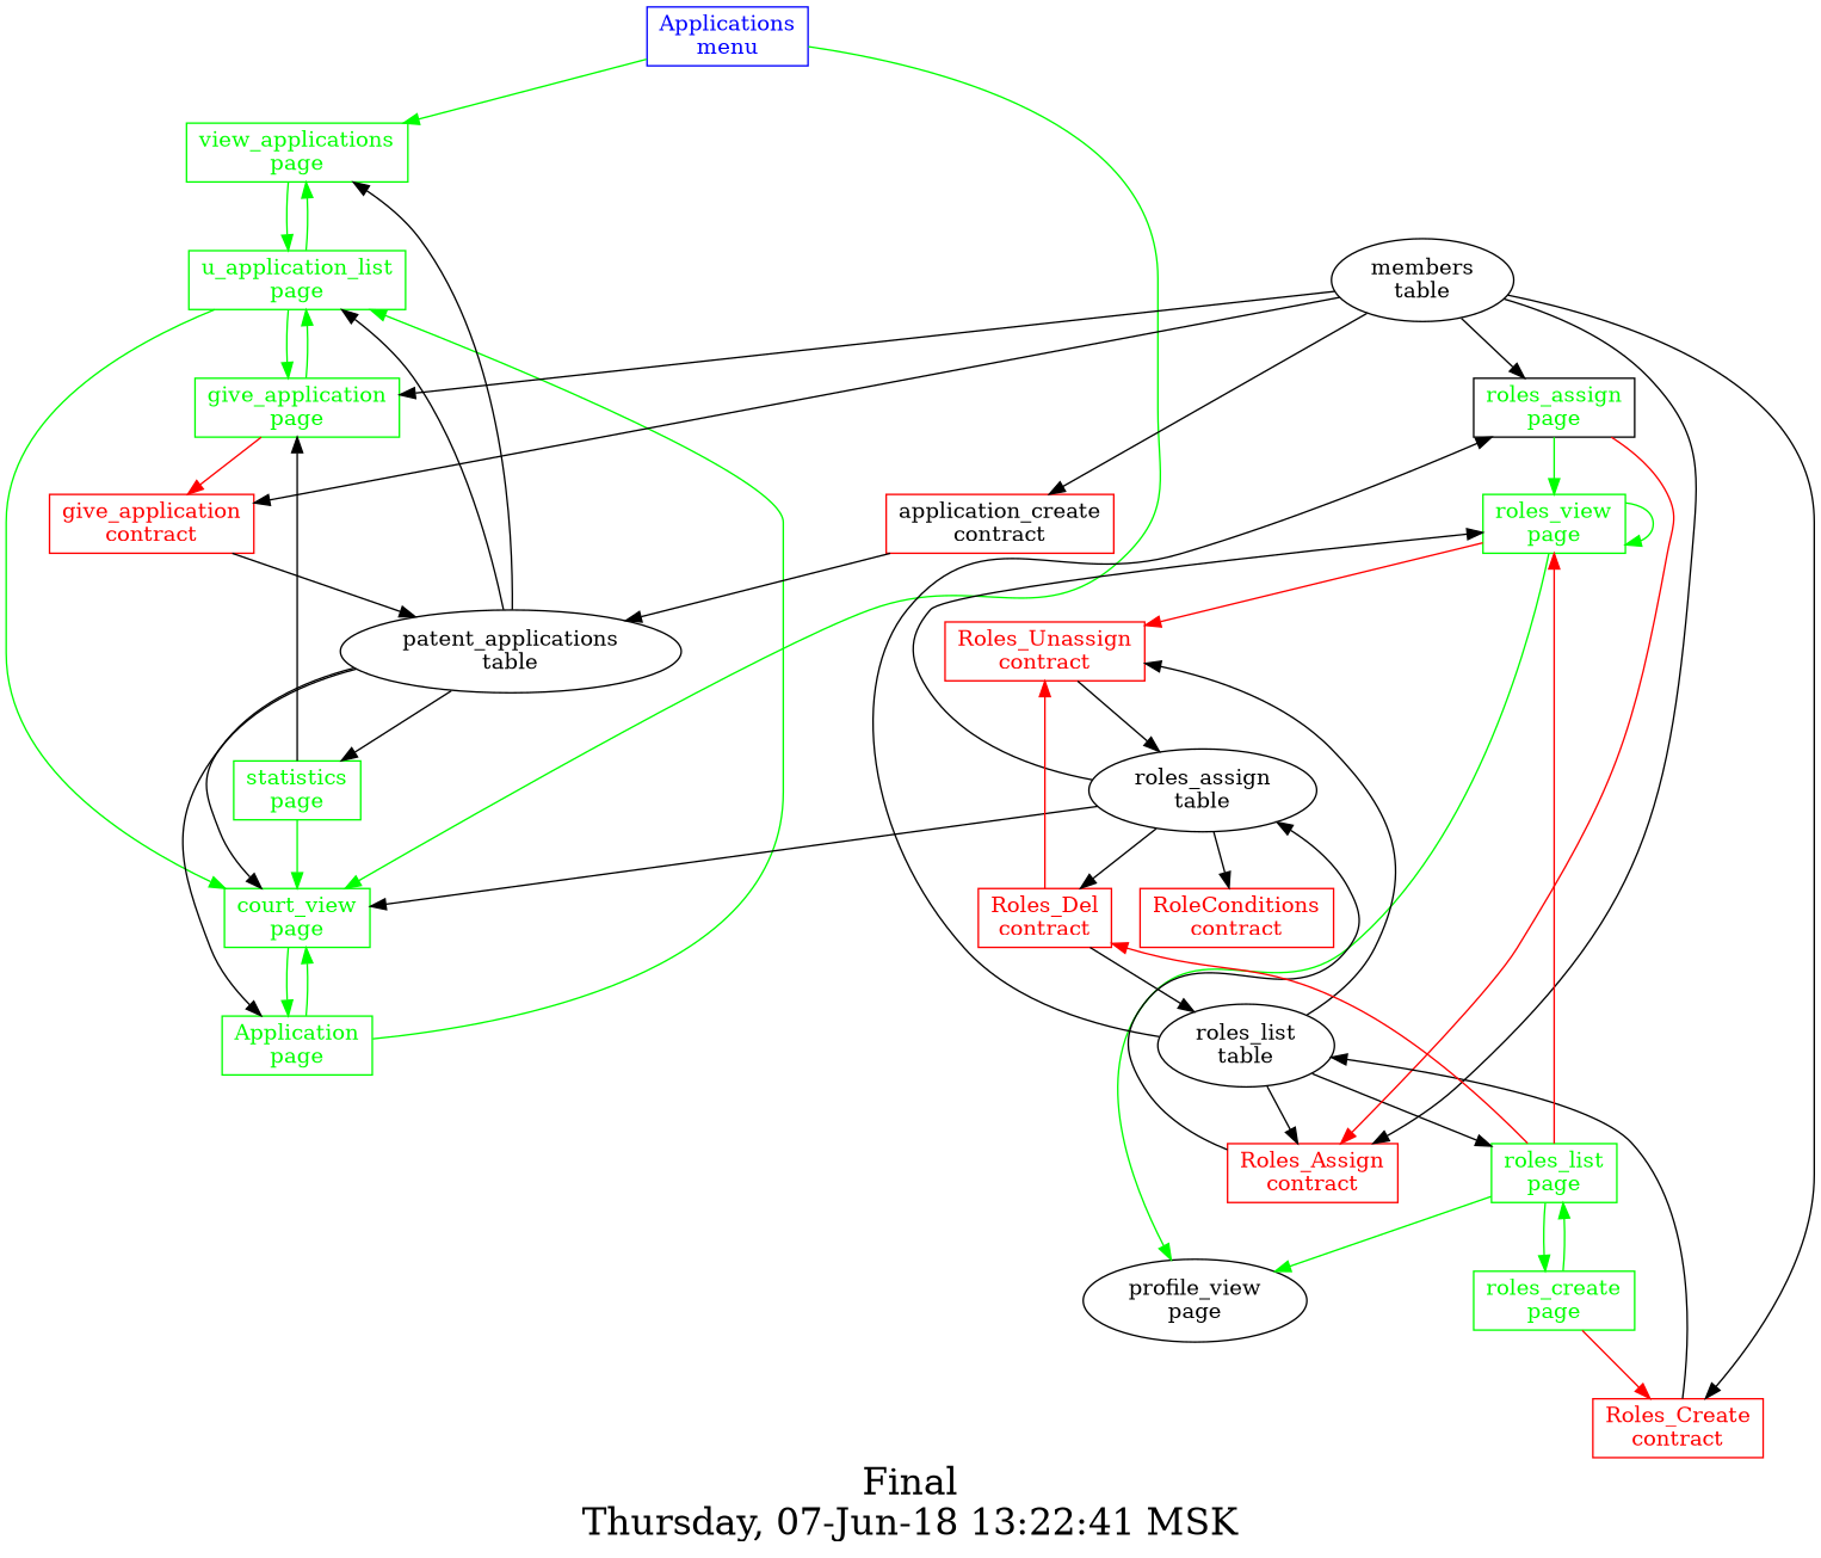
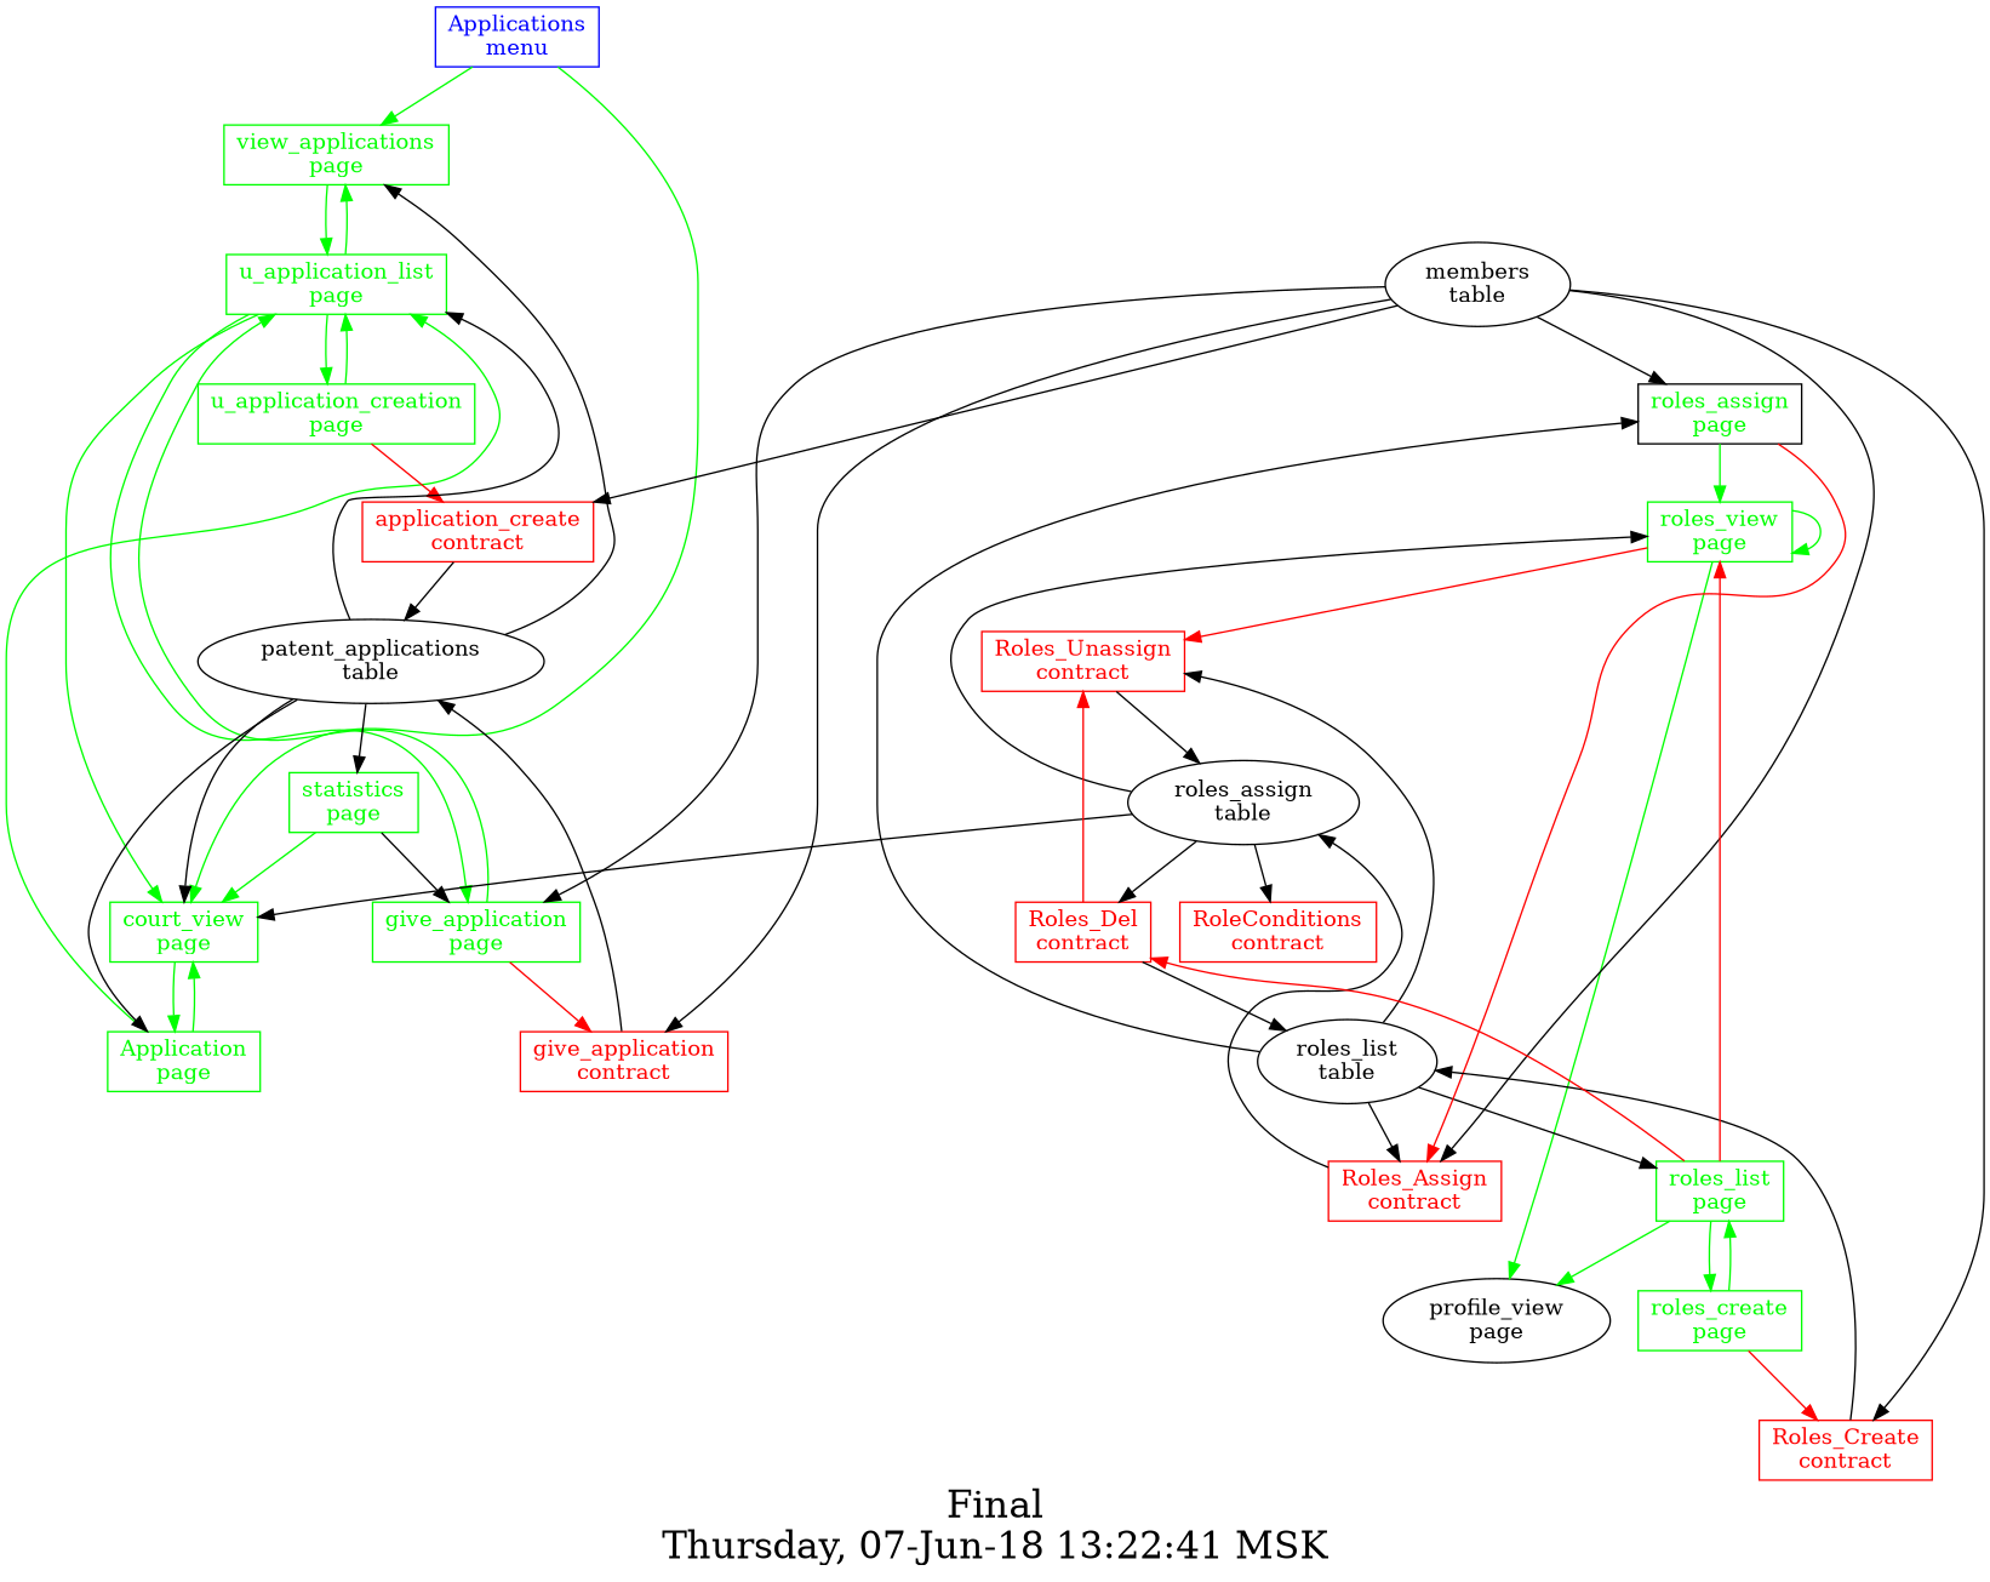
  digraph {
    fontsize=24
    label="Final\nThursday, 07-Jun-18 13:22:41 MSK"
    nojustify=true
    ordering=out
    rankdir=TB
    node [color=green fontcolor=green group=pages shape=record]
    "Applications\nmenu" [color=blue fontcolor=blue group=menus]
    "view_applications\npage"
    "court_view\npage"
    "u_application_list\npage"
    "Application\npage"
    "give_application\npage"
+   "u_application_creation\npage"
    "patent_applications\ntable" [group=tables color="" fontcolor="" shape=""]
    "statistics\npage"
    "give_application\ncontract" [color=red fontcolor=red group=contracts]
-   "application_create\ncontract" [color=red fontcolor=black group=contracts]
+   "application_create\ncontract" [color=red fontcolor=red group=contracts]
    "roles_assign\ntable" [color="" fontcolor="" group="" shape=""]
    "roles_view\npage"
    "Roles_Del\ncontract" [color=red fontcolor=red group=contracts]
    "RoleConditions\ncontract" [color=red fontcolor=red group=contracts]
    "Roles_Unassign\ncontract" [color=red fontcolor=red group=contracts]
    "profile_view\npage" [color="" fontcolor="" group="" shape=""]
    "roles_list\ntable" [color="" fontcolor="" group="" shape=""]
    "members\ntable" [color="" fontcolor="" group="" shape=""]
    "roles_assign\npage" [color=black]
    "Roles_Assign\ncontract" [color=red fontcolor=red group=contracts]
    "Roles_Create\ncontract" [color=red fontcolor=red group=contracts]
    "roles_list\npage"
    "roles_create\npage"
    "Applications\nmenu" -> "view_applications\npage" [color=green]
    "Applications\nmenu" -> "court_view\npage" [color=green]
    "view_applications\npage" -> "u_application_list\npage" [color=green]
    "court_view\npage" -> "Application\npage" [color=green]
    "u_application_list\npage" -> "view_applications\npage" [color=green]
    "u_application_list\npage" -> "court_view\npage" [color=green]
    "u_application_list\npage" -> "give_application\npage" [color=green]
+   "u_application_list\npage" -> "u_application_creation\npage" [color=green]
    "Application\npage" -> "court_view\npage" [color=green]
    "Application\npage" -> "u_application_list\npage" [color=green]
    "give_application\npage" -> "u_application_list\npage" [color=green]
    "give_application\npage" -> "give_application\ncontract" [color=red]
+   "u_application_creation\npage" -> "u_application_list\npage" [color=green]
+   "u_application_creation\npage" -> "application_create\ncontract" [color=red]
    "patent_applications\ntable" -> "view_applications\npage"
    "patent_applications\ntable" -> "court_view\npage"
    "patent_applications\ntable" -> "u_application_list\npage"
    "patent_applications\ntable" -> "Application\npage"
    "patent_applications\ntable" -> "statistics\npage"
    "statistics\npage" -> "court_view\npage" [color=green]
    "statistics\npage" -> "give_application\npage"
    "give_application\ncontract" -> "patent_applications\ntable"
    "application_create\ncontract" -> "patent_applications\ntable"
    "roles_assign\ntable" -> "court_view\npage"
    "roles_assign\ntable" -> "roles_view\npage"
    "roles_assign\ntable" -> "Roles_Del\ncontract"
    "roles_assign\ntable" -> "RoleConditions\ncontract"
    "roles_view\npage" -> "roles_view\npage" [color=green]
    "roles_view\npage" -> "Roles_Unassign\ncontract" [color=red]
    "roles_view\npage" -> "profile_view\npage" [color=green]
    "Roles_Del\ncontract" -> "Roles_Unassign\ncontract" [color=red]
    "Roles_Del\ncontract" -> "roles_list\ntable"
    "Roles_Unassign\ncontract" -> "roles_assign\ntable"
    "roles_list\ntable" -> "Roles_Unassign\ncontract"
    "roles_list\ntable" -> "roles_assign\npage"
    "roles_list\ntable" -> "Roles_Assign\ncontract"
    "roles_list\ntable" -> "roles_list\npage"
    "members\ntable" -> "give_application\npage"
    "members\ntable" -> "give_application\ncontract"
    "members\ntable" -> "application_create\ncontract"
    "members\ntable" -> "roles_assign\npage"
    "members\ntable" -> "Roles_Assign\ncontract"
    "members\ntable" -> "Roles_Create\ncontract"
    "roles_assign\npage" -> "roles_view\npage" [color=green]
    "roles_assign\npage" -> "Roles_Assign\ncontract" [color=red]
    "Roles_Assign\ncontract" -> "roles_assign\ntable"
    "Roles_Create\ncontract" -> "roles_list\ntable"
    "roles_list\npage" -> "roles_view\npage" [color=red]
    "roles_list\npage" -> "Roles_Del\ncontract" [color=red]
    "roles_list\npage" -> "profile_view\npage" [color=green]
    "roles_list\npage" -> "roles_create\npage" [color=green]
    "roles_create\npage" -> "Roles_Create\ncontract" [color=red]
    "roles_create\npage" -> "roles_list\npage" [color=green]
  }
